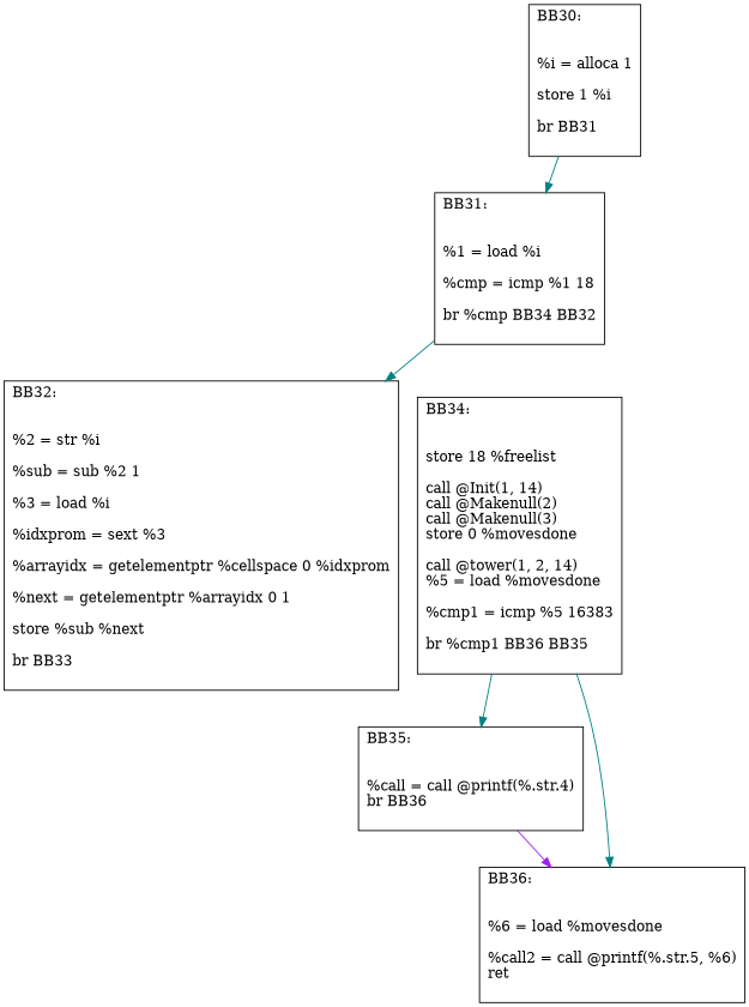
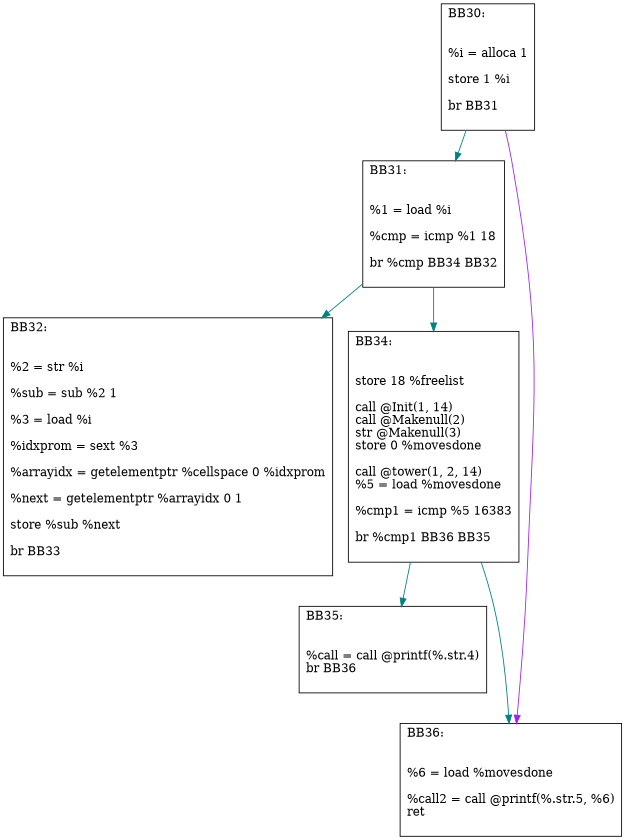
  digraph {
    node [shape=record]
    edge [color=teal]
    n1 [label="{BB30:\l\l\n%i = alloca 1\l\nstore 1 %i\l\nbr BB31\l\n}"]
    n2 [label="{BB31:\l\l\n%1 = load %i\l\n%cmp = icmp %1 18\l\nbr %cmp BB34 BB32\l\n}"]
    n3 [label="{BB32:\l\l\n%2 = str %i\l\n%sub = sub %2 1\l\n%3 = load %i\l\n%idxprom = sext %3\l\n%arrayidx = getelementptr %cellspace 0 %idxprom\l\n%next = getelementptr %arrayidx 0 1\l\nstore %sub %next\l\nbr BB33\l\n}"]
-   n4 [label="{BB34:\l\l\nstore 18 %freelist\l\ncall @Init(1, 14)\lcall @Makenull(2)\lcall @Makenull(3)\lstore 0 %movesdone\l\ncall @tower(1, 2, 14)\l%5 = load %movesdone\l\n%cmp1 = icmp %5 16383\l\nbr %cmp1 BB36 BB35\l\n}"]
+   n4 [label="{BB34:\l\l\nstore 18 %freelist\l\ncall @Init(1, 14)\lcall @Makenull(2)\lstr @Makenull(3)\lstore 0 %movesdone\l\ncall @tower(1, 2, 14)\l%5 = load %movesdone\l\n%cmp1 = icmp %5 16383\l\nbr %cmp1 BB36 BB35\l\n}"]
    n5 [label="{BB35:\l\l\n%call = call @printf(%.str.4)\lbr BB36\l\n}"]
    n6 [label="{BB36:\l\l\n%6 = load %movesdone\l\n%call2 = call @printf(%.str.5, %6)\lret\l\n}"]
    n1 -> n2
    n2 -> n3
+   n2 -> n4
    n4 -> n5
    n4 -> n6
-   n5 -> n6 [color=purple]
+   n1 -> n6 [color=purple]
  }
